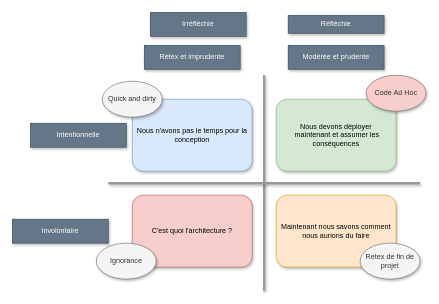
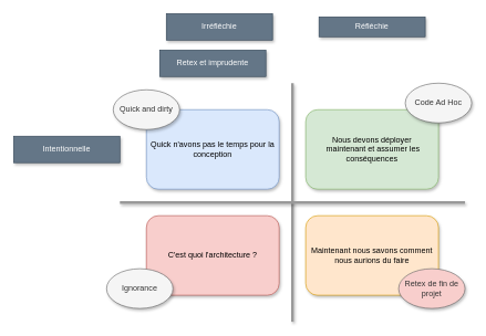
  <mxCell id="0" />
  <mxCell id="1" parent="0" />
- <mxCell id="2" value="Nous n'avons pas le temps pour la conception" style="rounded=1;whiteSpace=wrap;html=1;fillColor=#dae8fc;strokeColor=#6c8ebf;shadow=1;" vertex="1" parent="1"><mxGeometry y="165" width="200" height="120" as="geometry" x="220" /></mxCell>
+ <mxCell id="2" value="Quick n'avons pas le temps pour la conception" style="rounded=1;whiteSpace=wrap;html=1;fillColor=#dae8fc;strokeColor=#6c8ebf;shadow=1;" vertex="1" parent="1"><mxGeometry y="165" width="200" height="120" as="geometry" x="220" /></mxCell>
  <mxCell id="3" value="Nous devons déployer&lt;br&gt;&amp;nbsp;maintenant et assumer les conséquences" style="rounded=1;whiteSpace=wrap;html=1;fillColor=#d5e8d4;strokeColor=#82b366;shadow=1;" vertex="1" parent="1"><mxGeometry x="460" y="165" width="200" height="120" as="geometry" /></mxCell>
  <mxCell id="4" value="C'est quoi l'architecture ?" style="rounded=1;whiteSpace=wrap;html=1;fillColor=#f8cecc;strokeColor=#b85450;shadow=1;" vertex="1" parent="1"><mxGeometry y="325" width="200" height="120" as="geometry" x="220" /></mxCell>
  <mxCell id="5" value="Maintenant nous savons comment nous aurions du faire" style="rounded=1;whiteSpace=wrap;html=1;fillColor=#ffe6cc;strokeColor=#d79b00;shadow=1;" vertex="1" parent="1"><mxGeometry x="460" y="325" width="200" height="120" as="geometry" /></mxCell>
  <mxCell id="6" value="Irréfléchie" style="text;html=1;strokeColor=#314354;fillColor=#647687;align=center;verticalAlign=middle;whiteSpace=wrap;rounded=0;fontColor=#ffffff;shadow=1;" vertex="1" parent="1"><mxGeometry x="250" y="20" width="160" height="40" as="geometry" /></mxCell>
  <mxCell id="7" value="Réfléchie" style="text;html=1;strokeColor=#314354;fillColor=#647687;align=center;verticalAlign=middle;whiteSpace=wrap;rounded=0;fontColor=#ffffff;shadow=1;" vertex="1" parent="1"><mxGeometry x="480" y="25" width="160" height="30" as="geometry" /></mxCell>
- <mxCell id="8" value="Intentionnelle" style="text;html=1;strokeColor=#314354;fillColor=#647687;align=center;verticalAlign=middle;whiteSpace=wrap;rounded=0;fontColor=#ffffff;shadow=1;" vertex="1" parent="1"><mxGeometry x="50" y="205" width="160" height="40" as="geometry" /></mxCell>
- <mxCell id="9" value="Involontaire" style="text;html=1;strokeColor=#314354;fillColor=#647687;align=center;verticalAlign=middle;whiteSpace=wrap;rounded=0;fontColor=#ffffff;shadow=1;" vertex="1" parent="1"><mxGeometry x="20" y="365" width="160" height="40" as="geometry" /></mxCell>
+ <mxCell id="8" value="Intentionnelle" style="text;html=1;strokeColor=#314354;fillColor=#647687;align=center;verticalAlign=middle;whiteSpace=wrap;rounded=0;fontColor=#ffffff;shadow=1;" vertex="1" parent="1"><mxGeometry x="20" y="205" width="160" height="40" as="geometry" /></mxCell>
  <mxCell id="10" value="Retex et imprudente" style="text;html=1;strokeColor=#314354;fillColor=#647687;align=center;verticalAlign=middle;whiteSpace=wrap;rounded=0;fontColor=#ffffff;shadow=1;" vertex="1" parent="1"><mxGeometry x="240" y="75" width="160" height="40" as="geometry" /></mxCell>
- <mxCell id="11" value="Modérée et prudente" style="text;html=1;strokeColor=#314354;fillColor=#647687;align=center;verticalAlign=middle;whiteSpace=wrap;rounded=0;fontColor=#ffffff;shadow=1;" vertex="1" parent="1"><mxGeometry x="480" y="75" width="160" height="40" as="geometry" /></mxCell>
  <mxCell id="12" value="Ignorance" style="ellipse;whiteSpace=wrap;html=1;fillColor=#f5f5f5;fontColor=#333333;strokeColor=#666666;shadow=1;" vertex="1" parent="1"><mxGeometry x="160" y="405" width="100" height="60" as="geometry" /></mxCell>
  <mxCell id="13" value="Quick and dirty" style="ellipse;whiteSpace=wrap;html=1;fillColor=#f5f5f5;fontColor=#333333;strokeColor=#666666;shadow=1;" vertex="1" parent="1"><mxGeometry x="170" y="135" width="100" height="60" as="geometry" /></mxCell>
- <mxCell id="14" value="Code Ad Hoc" style="ellipse;whiteSpace=wrap;html=1;fillColor=#f8cecc;fontColor=#333333;strokeColor=#666666;shadow=1;" vertex="1" parent="1"><mxGeometry x="610" y="125" width="100" height="60" as="geometry" /></mxCell>
- <mxCell id="15" value="Retex de fin de projet" style="ellipse;whiteSpace=wrap;html=1;fillColor=#f5f5f5;fontColor=#333333;strokeColor=#666666;shadow=1;" vertex="1" parent="1"><mxGeometry x="600" y="405" width="100" height="60" as="geometry" /></mxCell>
+ <mxCell id="14" value="Code Ad Hoc" style="ellipse;whiteSpace=wrap;html=1;fillColor=#f5f5f5;fontColor=#333333;strokeColor=#666666;shadow=1;" vertex="1" parent="1"><mxGeometry x="610" y="125" width="100" height="60" as="geometry" /></mxCell>
+ <mxCell id="15" value="Retex de fin de projet" style="ellipse;whiteSpace=wrap;html=1;fillColor=#f8cecc;fontColor=#333333;strokeColor=#666666;shadow=1;" vertex="1" parent="1"><mxGeometry x="600" y="405" width="100" height="60" as="geometry" /></mxCell>
  <mxCell id="16" value="" style="endArrow=none;html=1;rounded=0;strokeWidth=4;fillColor=#f5f5f5;strokeColor=#999999;shadow=1;" edge="1" parent="1"><mxGeometry width="50" height="50" relative="1" as="geometry"><mxPoint x="440" y="485" as="sourcePoint" /><mxPoint x="440" y="125" as="targetPoint" /></mxGeometry></mxCell>
  <mxCell id="17" value="" style="endArrow=none;html=1;rounded=0;strokeWidth=4;fillColor=#f5f5f5;strokeColor=#999999;shadow=1;" edge="1" parent="1"><mxGeometry width="50" height="50" relative="1" as="geometry"><mxPoint x="180" y="305" as="sourcePoint" /><mxPoint x="700" y="305" as="targetPoint" /></mxGeometry></mxCell>
